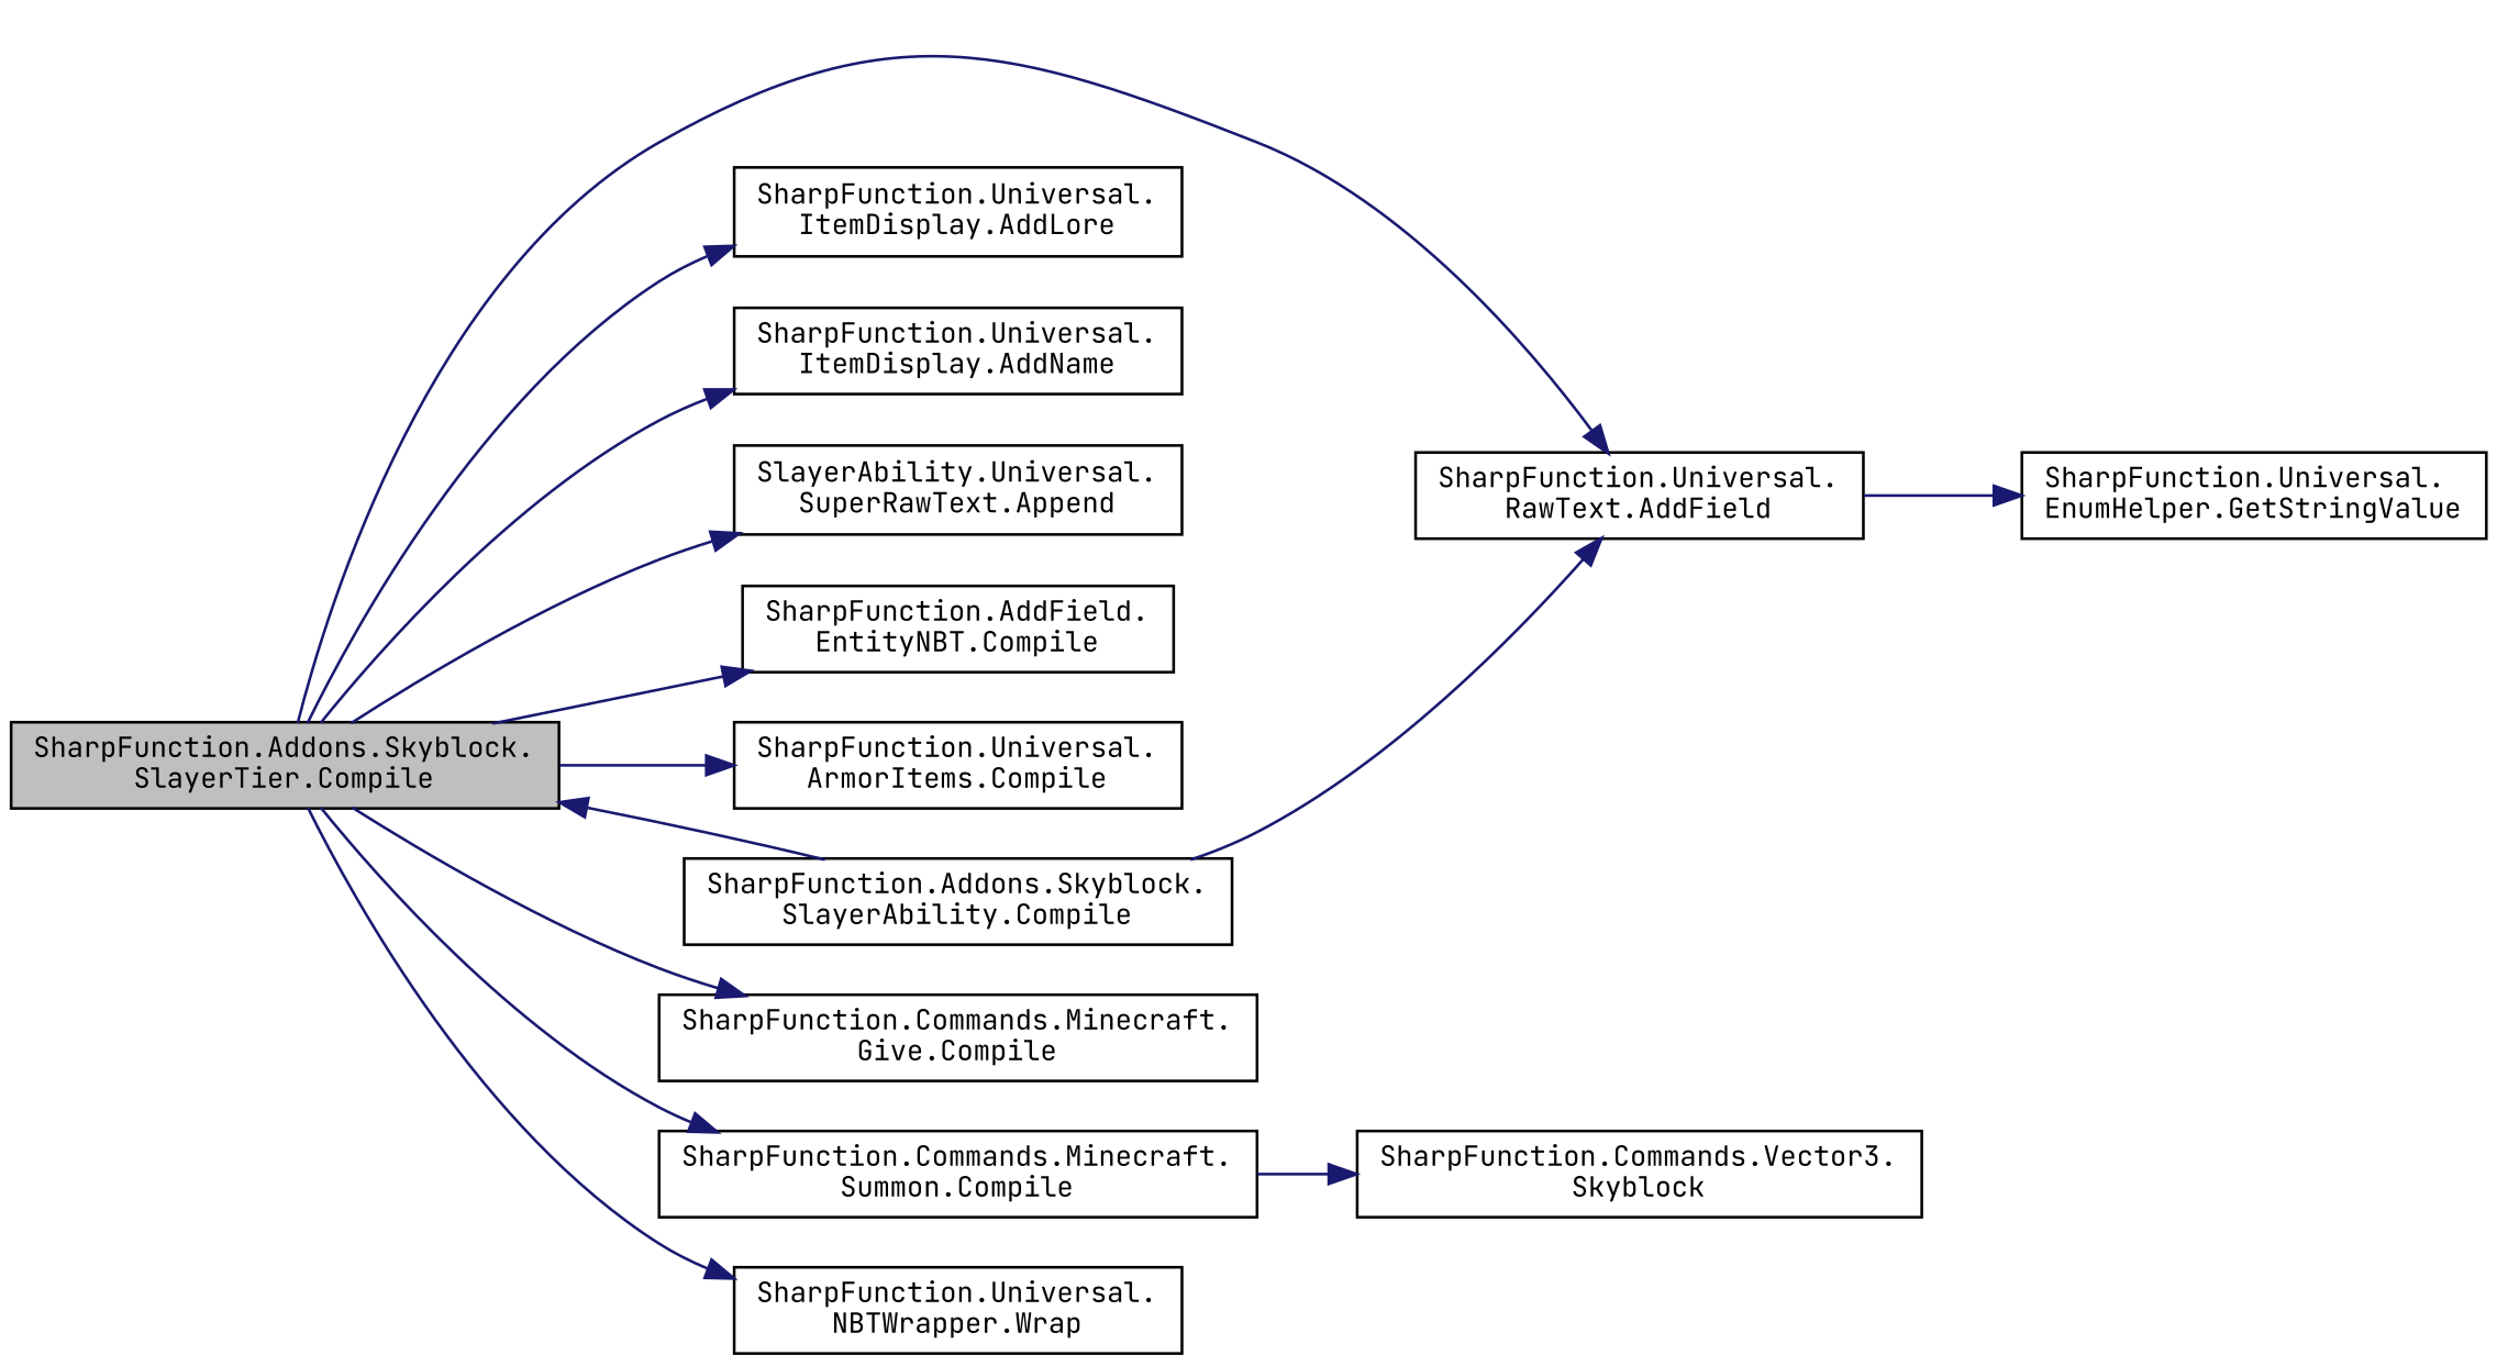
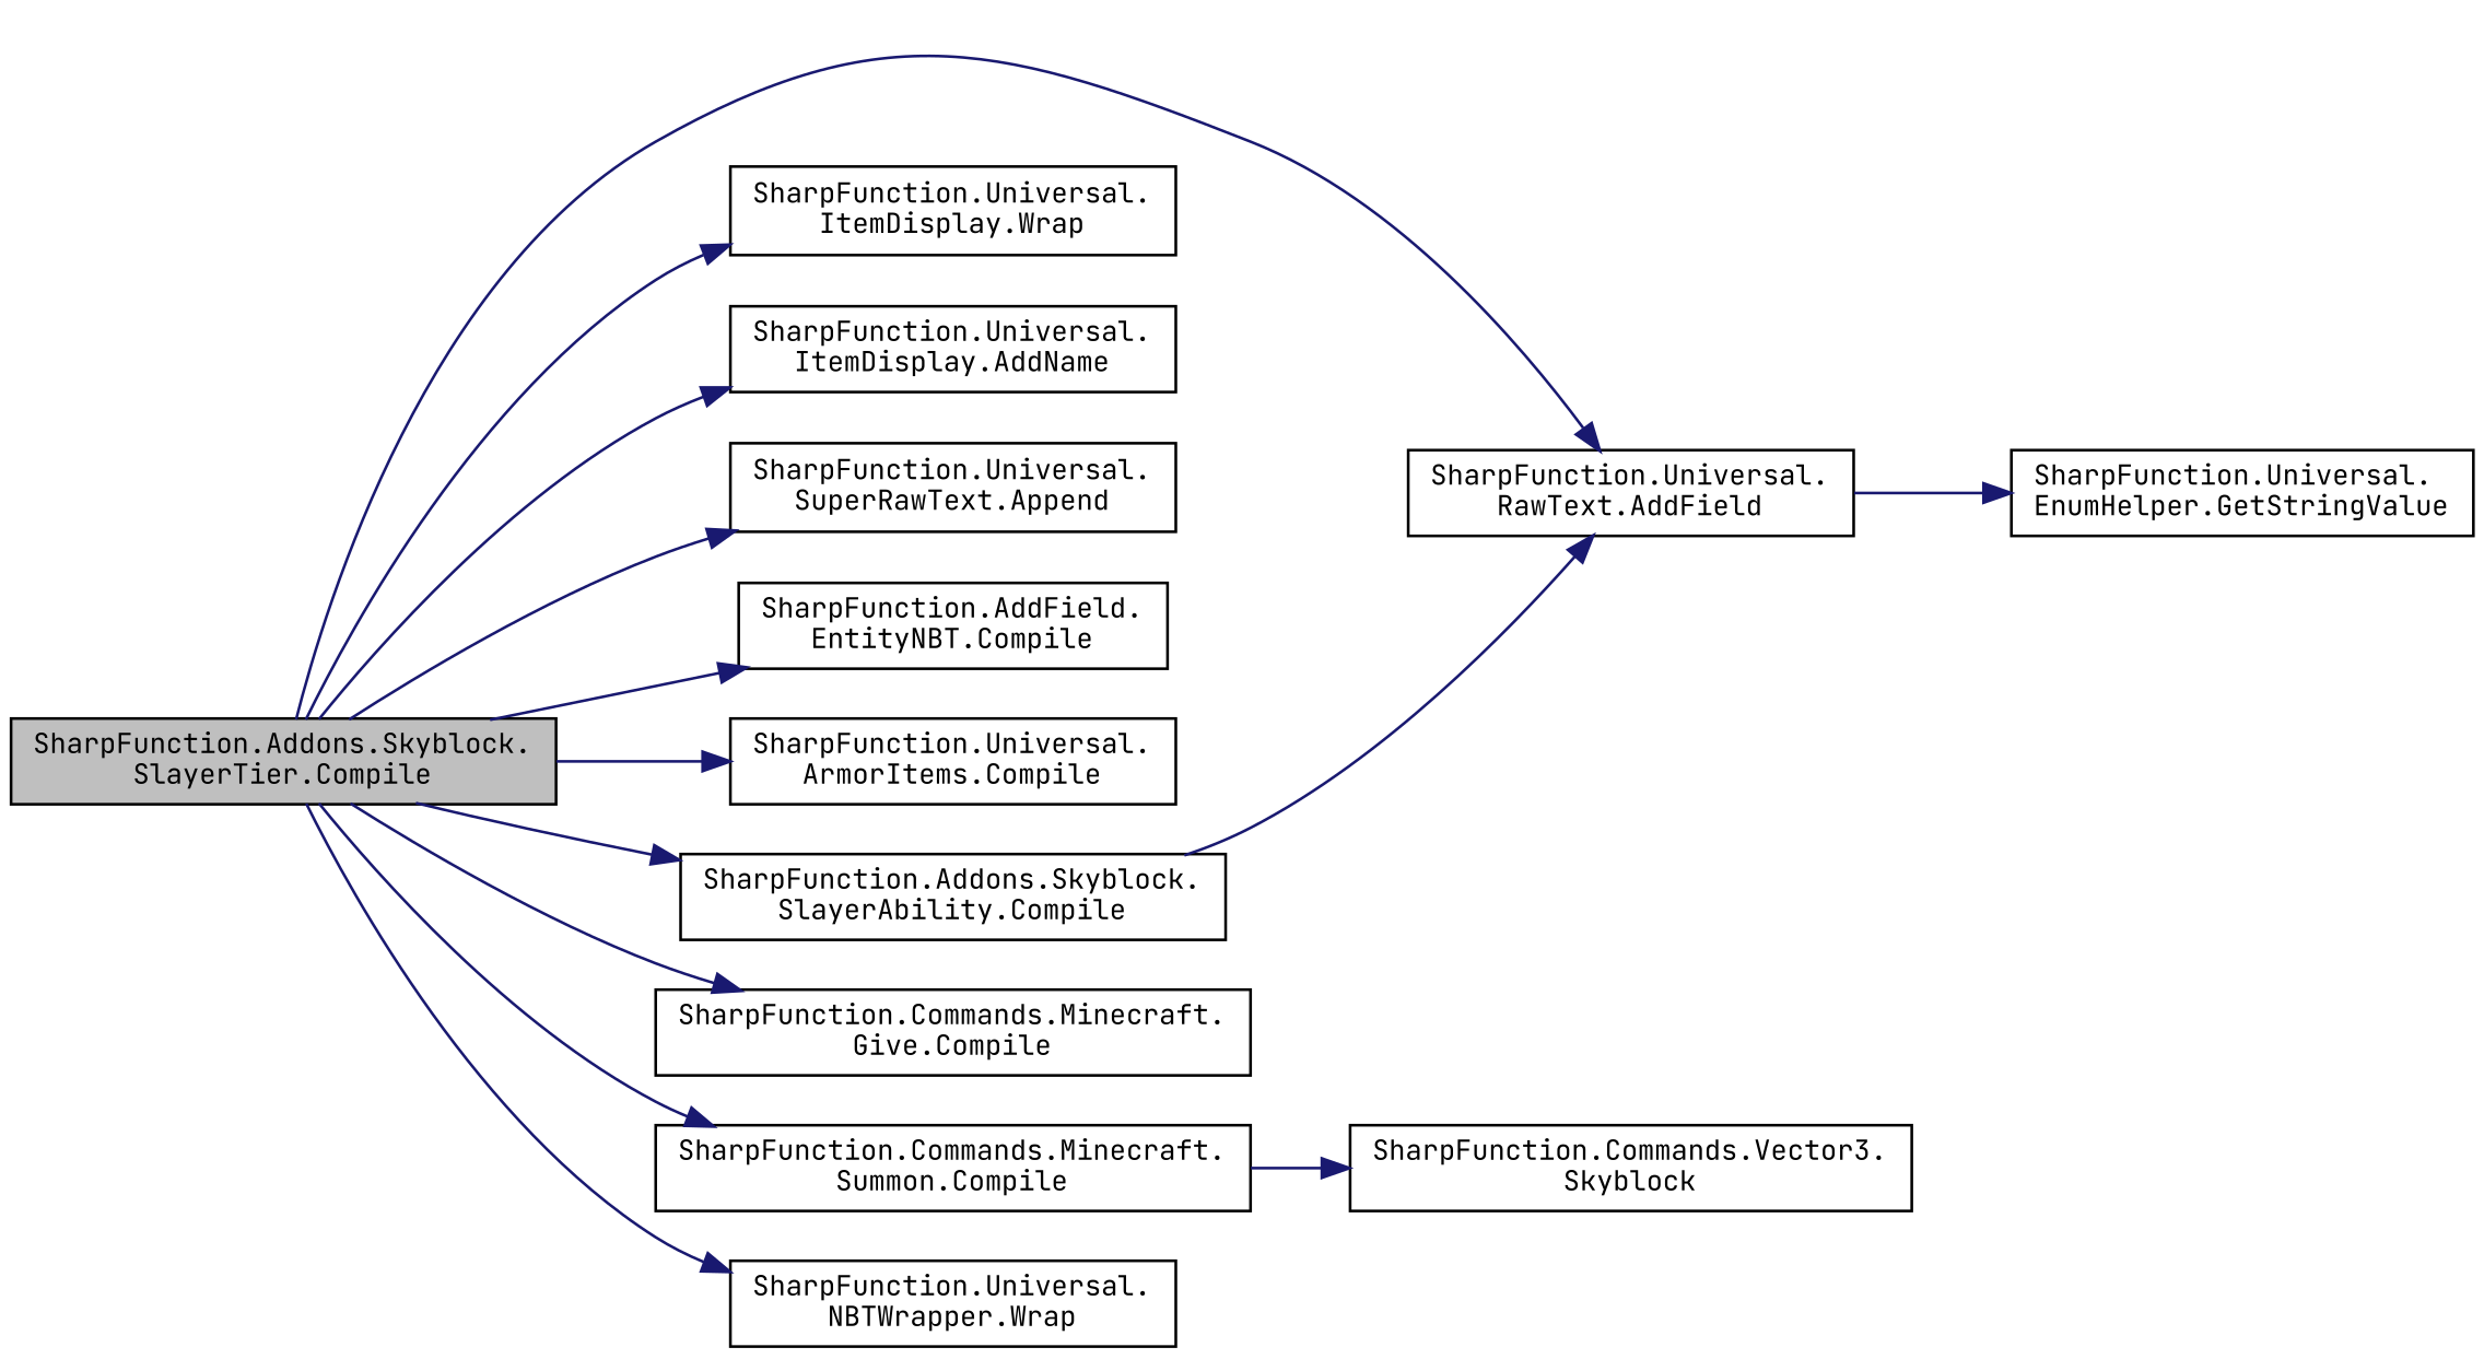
  digraph {
    fontname="JetBrains Mono"
    rankdir=LR
    node [color=black fillcolor=white fontname="JetBrains Mono" fontsize=10 shape=record style=filled]
    edge [color=midnightblue fontname="JetBrains Mono" fontsize=10 labelfontname=Helvetica labelfontsize=10 style=solid]
    n1 [fillcolor=grey75 fontcolor=black height=0.2 label="SharpFunction.Addons.Skyblock.\lSlayerTier.Compile" width=0.4]
    n2 [height=0.2 label="SharpFunction.Universal.\lRawText.AddField" width=0.4]
-   n3 [height=0.2 label="SharpFunction.Universal.\lItemDisplay.AddLore" width=0.4]
+   n3 [height=0.2 label="SharpFunction.Universal.\lItemDisplay.Wrap" width=0.4]
    n4 [height=0.2 label="SharpFunction.Universal.\lItemDisplay.AddName" width=0.4]
-   n5 [height=0.2 label="SlayerAbility.Universal.\lSuperRawText.Append" width=0.4]
+   n5 [height=0.2 label="SharpFunction.Universal.\lSuperRawText.Append" width=0.4]
    n6 [height=0.2 label="SharpFunction.AddField.\lEntityNBT.Compile" width=0.4]
    n7 [height=0.2 label="SharpFunction.Universal.\lArmorItems.Compile" width=0.4]
    n8 [height=0.2 label="SharpFunction.Commands.Minecraft.\lSummon.Compile" width=0.4]
    n9 [height=0.2 label="SharpFunction.Commands.Minecraft.\lGive.Compile" width=0.4]
    n10 [height=0.2 label="SharpFunction.Addons.Skyblock.\lSlayerAbility.Compile" width=0.4]
    n11 [height=0.2 label="SharpFunction.Universal.\lNBTWrapper.Wrap" width=0.4]
    n12 [height=0.2 label="SharpFunction.Universal.\lEnumHelper.GetStringValue" width=0.4]
    n13 [height=0.2 label="SharpFunction.Commands.Vector3.\lSkyblock" width=0.4]
    n1 -> n2
    n1 -> n3
    n1 -> n4
    n1 -> n5
    n1 -> n6
    n1 -> n7
    n1 -> n8
    n1 -> n9
-   n10 -> n1
+   n1 -> n10
    n1 -> n11
    n2 -> n12
    n8 -> n13
    n10 -> n2
  }
